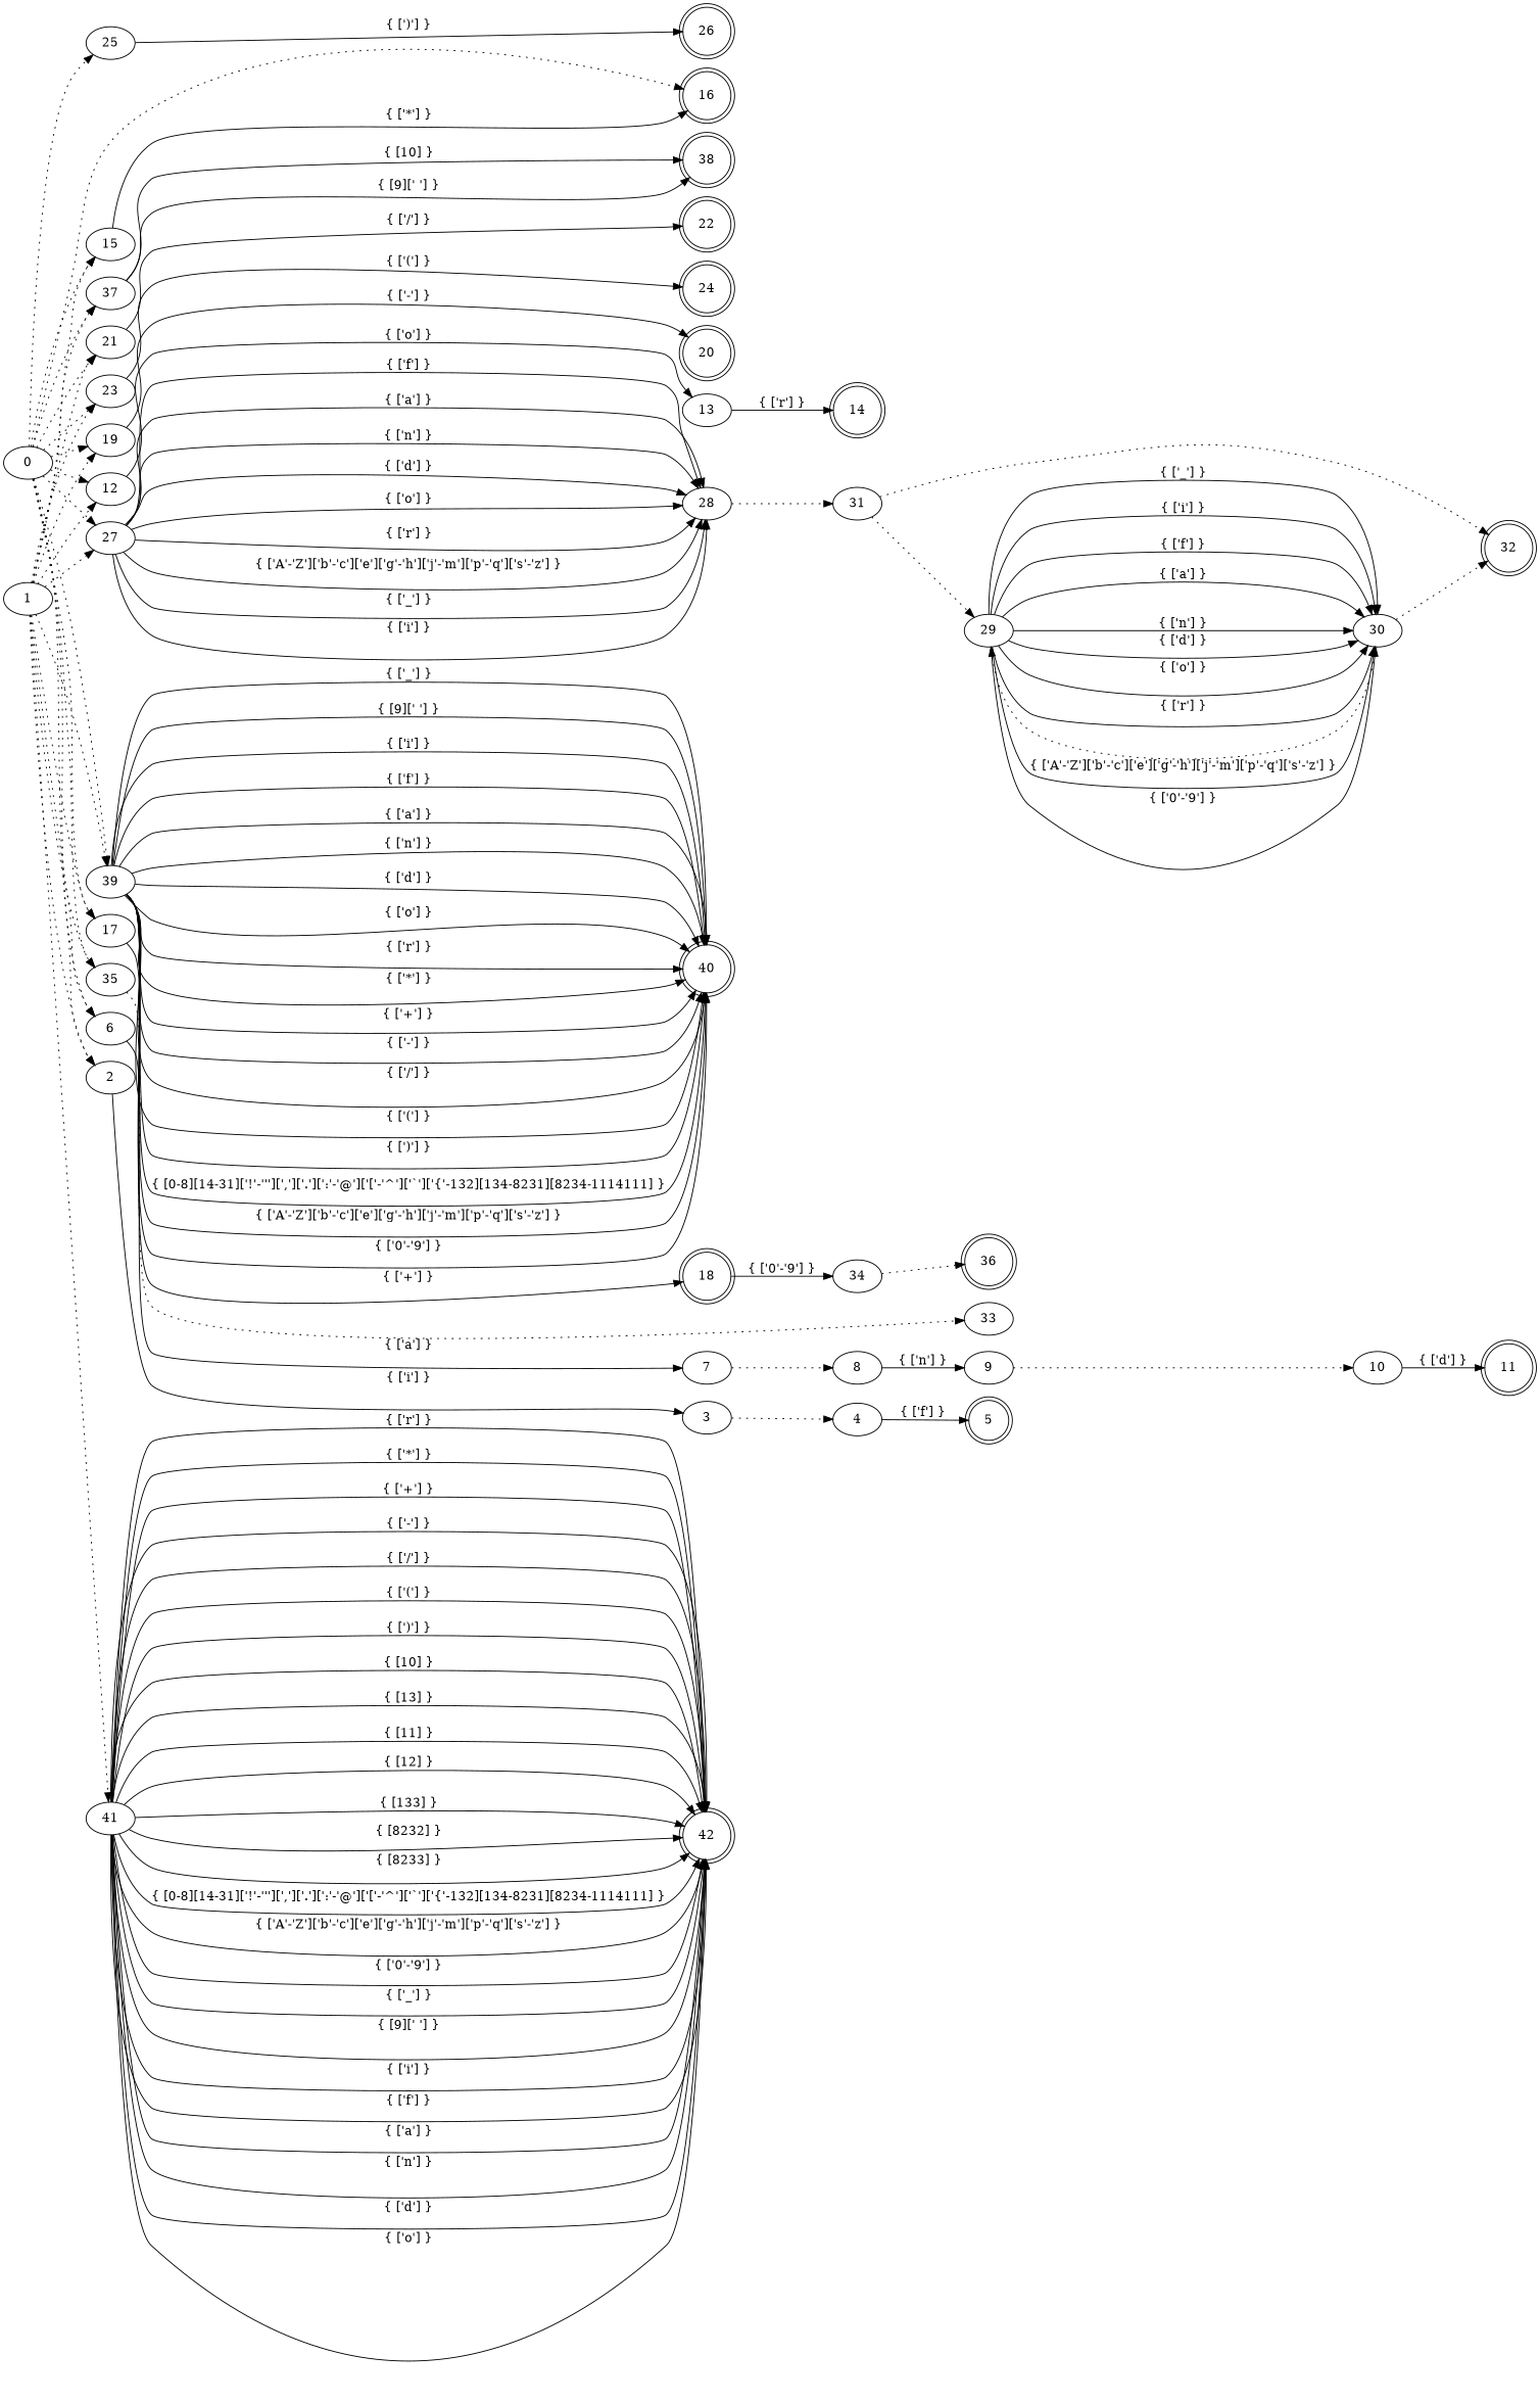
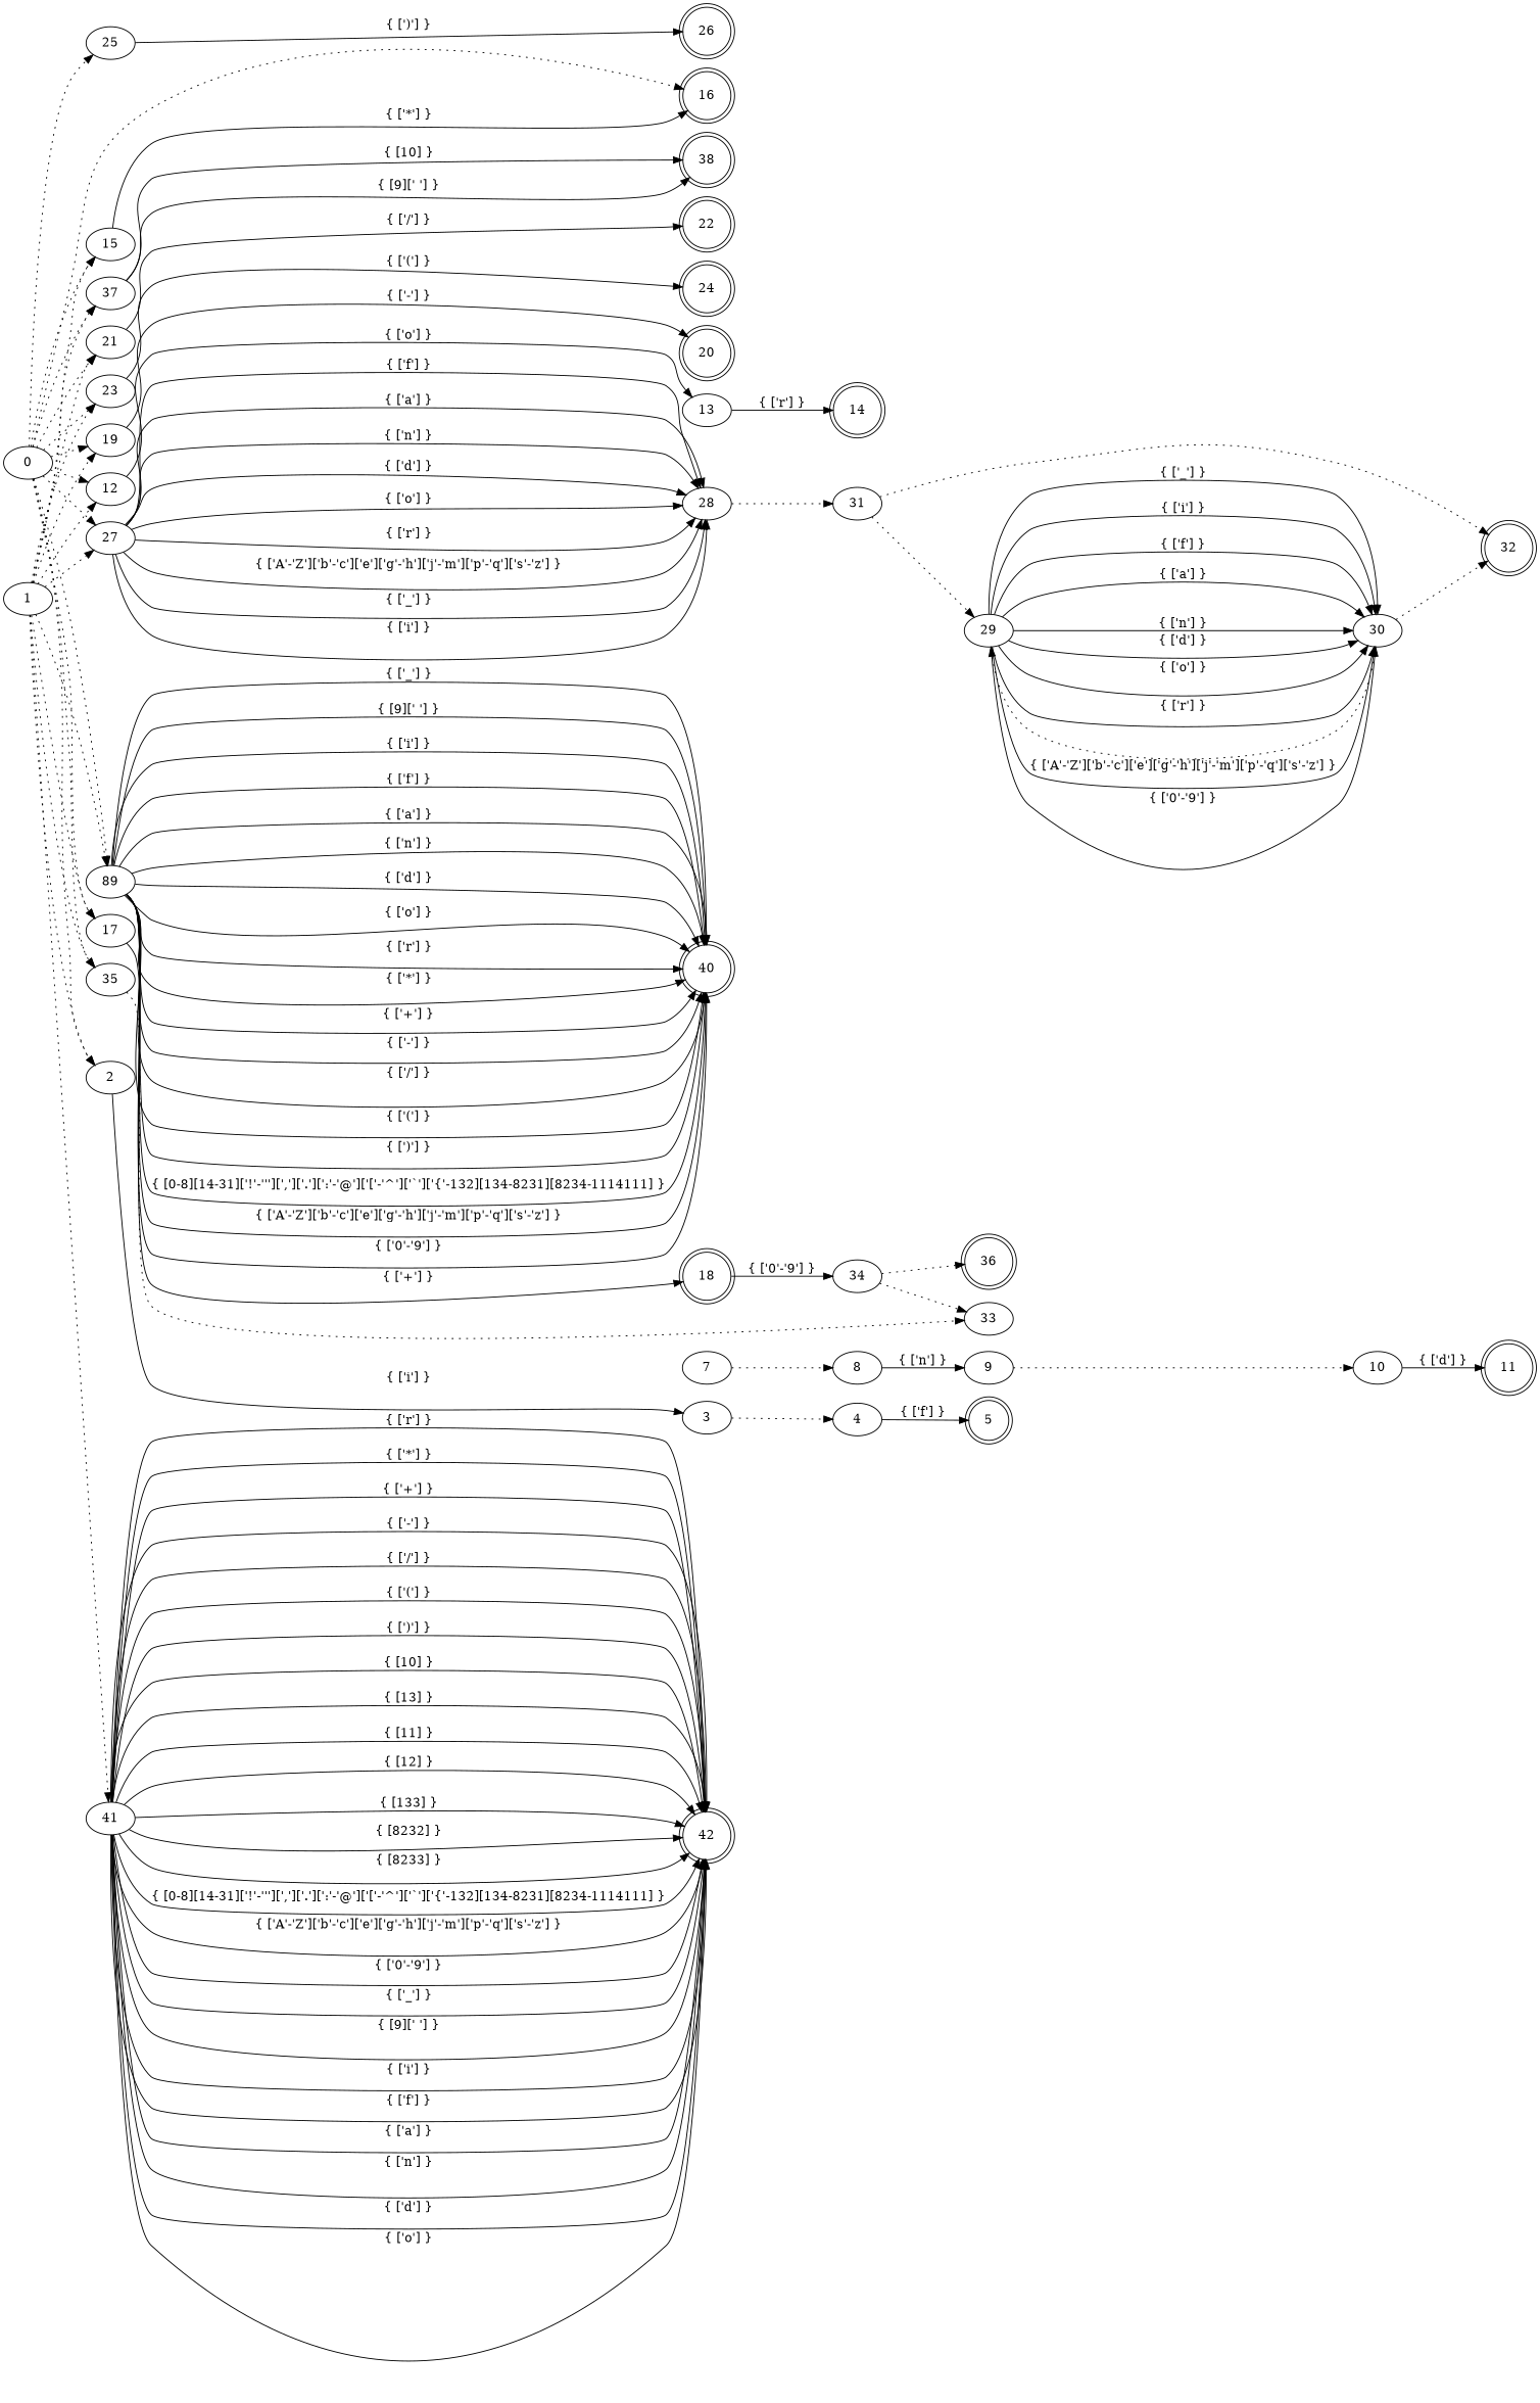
  digraph {
    rankdir=LR
    5 [shape=doublecircle]
    11 [shape=doublecircle]
    14 [shape=doublecircle]
    16 [shape=doublecircle]
    18 [shape=doublecircle]
    34
    20 [shape=doublecircle]
    22 [shape=doublecircle]
    24 [shape=doublecircle]
    26 [shape=doublecircle]
    32 [shape=doublecircle]
    36 [shape=doublecircle]
    38 [shape=doublecircle]
    40 [shape=doublecircle]
    42 [shape=doublecircle]
    0
    2
-   6
    12
    15
    17
    19
    21
    23
    25
    27
    35
    37
-   39
+   39 [label=89]
    3
    7
    13
    28
    33
    41
    4
    8
    31
    1
    9
    10
    29
    30
    18 -> 34 [label="{ ['0'-'9'] }"]
    34 -> 36 [style=dotted]
+   34 -> 33 [style=dotted]
    0 -> 16 [style=dotted]
    0 -> 2 [style=dotted]
-   0 -> 6 [style=dotted]
    0 -> 12 [style=dotted]
    0 -> 15 [style=dotted]
    0 -> 17 [style=dotted]
    0 -> 19 [style=dotted]
    0 -> 21 [style=dotted]
    0 -> 23 [style=dotted]
    0 -> 25 [style=dotted]
    0 -> 27 [style=dotted]
    0 -> 35 [style=dotted]
    0 -> 37 [style=dotted]
    0 -> 39 [style=dotted]
    2 -> 3 [label="{ ['i'] }"]
-   6 -> 7 [label="{ ['a'] }"]
    12 -> 13 [label="{ ['o'] }"]
    15 -> 16 [label="{ ['*'] }"]
    17 -> 18 [label="{ ['+'] }"]
    19 -> 20 [label="{ ['-'] }"]
    21 -> 22 [label="{ ['/'] }"]
    23 -> 24 [label="{ ['('] }"]
    25 -> 26 [label="{ [')'] }"]
    27 -> 28 [label="{ ['A'-'Z']['b'-'c']['e']['g'-'h']['j'-'m']['p'-'q']['s'-'z'] }"]
    27 -> 28 [label="{ ['_'] }"]
    27 -> 28 [label="{ ['i'] }"]
    27 -> 28 [label="{ ['f'] }"]
    27 -> 28 [label="{ ['a'] }"]
    27 -> 28 [label="{ ['n'] }"]
    27 -> 28 [label="{ ['d'] }"]
    27 -> 28 [label="{ ['o'] }"]
    27 -> 28 [label="{ ['r'] }"]
    35 -> 33 [style=dotted]
    37 -> 38 [label="{ [9][' '] }"]
    37 -> 38 [label="{ [10] }"]
    39 -> 40 [label="{ [0-8][14-31]['!'-'''][',']['.'][':'-'@']['['-'^']['`']['{'-132][134-8231][8234-1114111] }"]
    39 -> 40 [label="{ ['A'-'Z']['b'-'c']['e']['g'-'h']['j'-'m']['p'-'q']['s'-'z'] }"]
    39 -> 40 [label="{ ['0'-'9'] }"]
    39 -> 40 [label="{ ['_'] }"]
    39 -> 40 [label="{ [9][' '] }"]
    39 -> 40 [label="{ ['i'] }"]
    39 -> 40 [label="{ ['f'] }"]
    39 -> 40 [label="{ ['a'] }"]
    39 -> 40 [label="{ ['n'] }"]
    39 -> 40 [label="{ ['d'] }"]
    39 -> 40 [label="{ ['o'] }"]
    39 -> 40 [label="{ ['r'] }"]
    39 -> 40 [label="{ ['*'] }"]
    39 -> 40 [label="{ ['+'] }"]
    39 -> 40 [label="{ ['-'] }"]
    39 -> 40 [label="{ ['/'] }"]
    39 -> 40 [label="{ ['('] }"]
    39 -> 40 [label="{ [')'] }"]
    3 -> 4 [style=dotted]
    7 -> 8 [style=dotted]
    13 -> 14 [label="{ ['r'] }"]
    28 -> 31 [style=dotted]
    41 -> 42 [label="{ [0-8][14-31]['!'-'''][',']['.'][':'-'@']['['-'^']['`']['{'-132][134-8231][8234-1114111] }"]
    41 -> 42 [label="{ ['A'-'Z']['b'-'c']['e']['g'-'h']['j'-'m']['p'-'q']['s'-'z'] }"]
    41 -> 42 [label="{ ['0'-'9'] }"]
    41 -> 42 [label="{ ['_'] }"]
    41 -> 42 [label="{ [9][' '] }"]
    41 -> 42 [label="{ ['i'] }"]
    41 -> 42 [label="{ ['f'] }"]
    41 -> 42 [label="{ ['a'] }"]
    41 -> 42 [label="{ ['n'] }"]
    41 -> 42 [label="{ ['d'] }"]
    41 -> 42 [label="{ ['o'] }"]
    41 -> 42 [label="{ ['r'] }"]
    41 -> 42 [label="{ ['*'] }"]
    41 -> 42 [label="{ ['+'] }"]
    41 -> 42 [label="{ ['-'] }"]
    41 -> 42 [label="{ ['/'] }"]
    41 -> 42 [label="{ ['('] }"]
    41 -> 42 [label="{ [')'] }"]
    41 -> 42 [label="{ [10] }"]
    41 -> 42 [label="{ [13] }"]
    41 -> 42 [label="{ [11] }"]
    41 -> 42 [label="{ [12] }"]
    41 -> 42 [label="{ [133] }"]
    41 -> 42 [label="{ [8232] }"]
    41 -> 42 [label="{ [8233] }"]
    4 -> 5 [label="{ ['f'] }"]
    8 -> 9 [label="{ ['n'] }"]
    31 -> 32 [style=dotted]
    31 -> 29 [style=dotted]
    1 -> 2 [style=dotted]
-   1 -> 6 [style=dotted]
    1 -> 12 [style=dotted]
    1 -> 15 [style=dotted]
    1 -> 17 [style=dotted]
    1 -> 19 [style=dotted]
    1 -> 21 [style=dotted]
    1 -> 23 [style=dotted]
    1 -> 27 [style=dotted]
    1 -> 35 [style=dotted]
    1 -> 37 [style=dotted]
    1 -> 39 [style=dotted]
    1 -> 41 [style=dotted]
    9 -> 10 [style=dotted]
    10 -> 11 [label="{ ['d'] }"]
    29 -> 30 [label="{ ['A'-'Z']['b'-'c']['e']['g'-'h']['j'-'m']['p'-'q']['s'-'z'] }"]
    29 -> 30 [label="{ ['0'-'9'] }"]
    29 -> 30 [label="{ ['_'] }"]
    29 -> 30 [label="{ ['i'] }"]
    29 -> 30 [label="{ ['f'] }"]
    29 -> 30 [label="{ ['a'] }"]
    29 -> 30 [label="{ ['n'] }"]
    29 -> 30 [label="{ ['d'] }"]
    29 -> 30 [label="{ ['o'] }"]
    29 -> 30 [label="{ ['r'] }"]
    30 -> 32 [style=dotted]
    30 -> 29 [style=dotted]
  }
